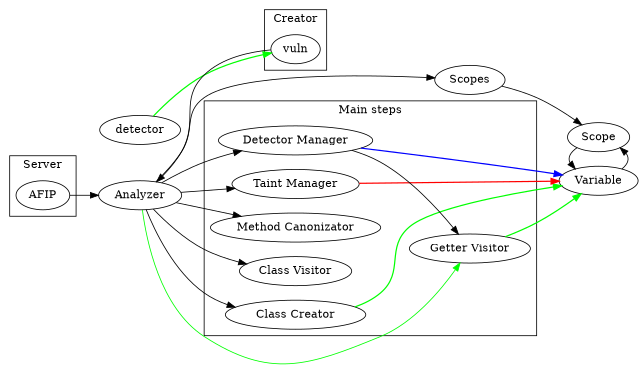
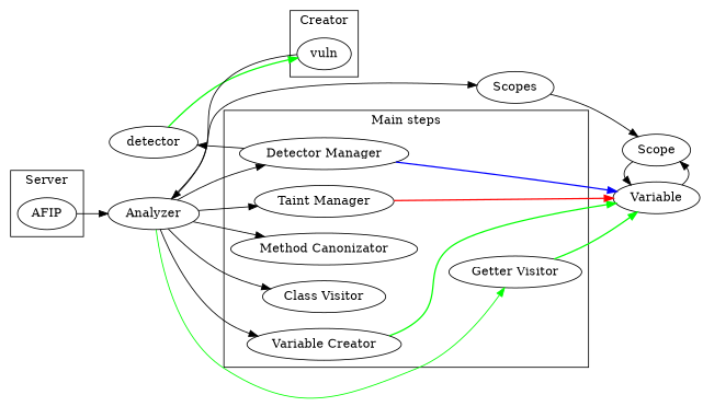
  strict digraph {
    rankdir=LR
    detector
    Analyzer
    Variable
    Scope
    "Class Visitor"
    "Method Canonizator"
    "Getter Visitor"
-   "Variable Creator" [label="Class Creator"]
+   "Variable Creator"
    "Taint Manager"
    "Detector Manager"
    AFIP
    vuln
    Scopes
    subgraph sub_1 {
      rank=same
      detector
      Analyzer
    }
    subgraph sub_2 {
      rank=same
      Variable
      Scope
    }
    subgraph cluster_3 {
      label="Main steps"
      "Class Visitor"
      "Method Canonizator"
      "Getter Visitor"
      "Variable Creator"
      "Taint Manager"
      "Detector Manager"
    }
    subgraph cluster_4 {
      label=Server
      AFIP
    }
    subgraph cluster_5 {
      label="Detectors "
    }
    subgraph cluster_6 {
      label=Creator
      vuln
    }
    detector -> vuln [color=green penwidth=1.5]
    Analyzer -> "Class Visitor"
    Analyzer -> "Method Canonizator"
    Analyzer -> "Getter Visitor" [color=green]
    Analyzer -> "Variable Creator"
    Analyzer -> "Taint Manager"
    Analyzer -> "Detector Manager"
    Analyzer -> Scopes
    Variable -> Scope
    Scope -> Variable
    "Getter Visitor" -> Variable [color=green penwidth=1.5]
    "Variable Creator" -> Variable [color=green penwidth=1.5]
    "Taint Manager" -> Variable [color=red penwidth=1.5]
-   "Detector Manager" -> "Getter Visitor"
+   "Detector Manager" -> detector
    "Detector Manager" -> Variable [color=blue penwidth=1.5]
    AFIP -> Analyzer
    vuln -> Analyzer
    Scopes -> Scope
  }
